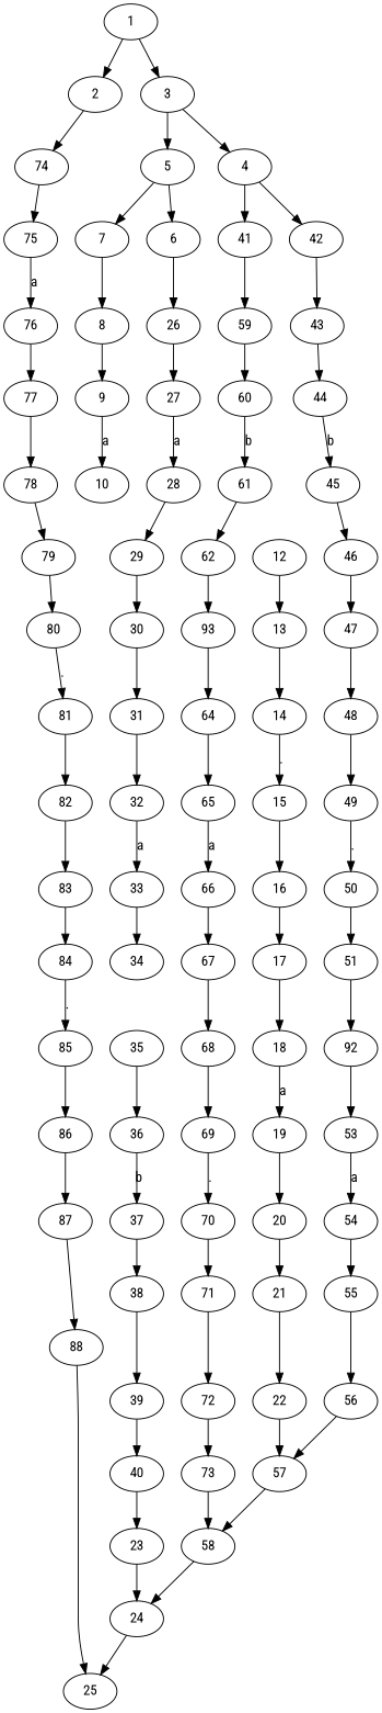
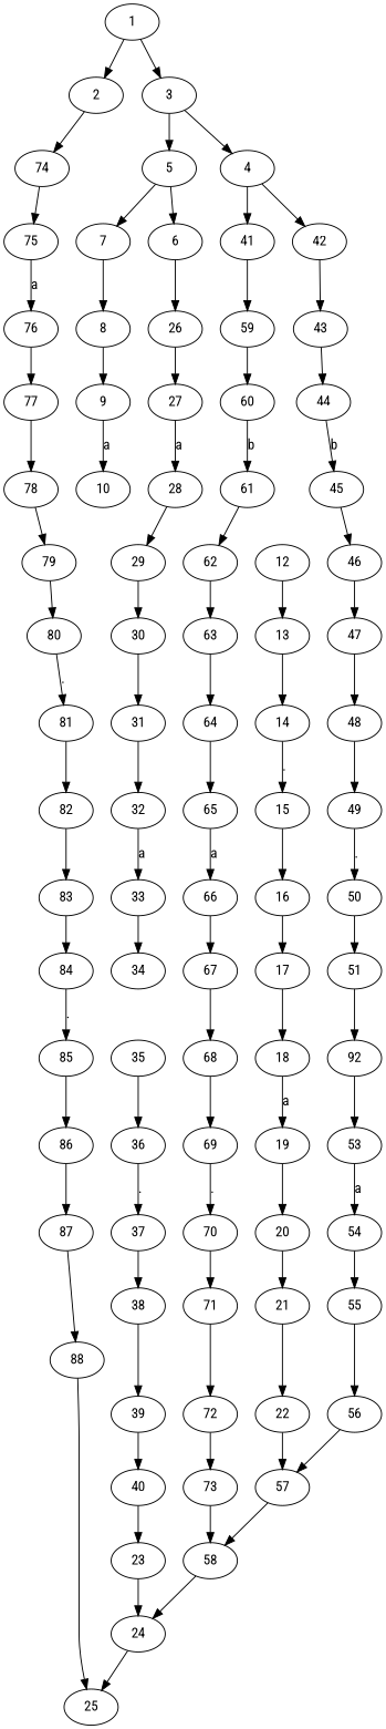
  digraph {
    fontname="Roboto Condensed"
    node [fontname="Roboto Condensed"]
    edge [fontname="Roboto Condensed"]
    n1 [label=1]
    n2 [label=2]
    n3 [label=3]
    n4 [label=74]
    n5 [label=4]
    n6 [label=5]
    n7 [label=75]
    n8 [label=41]
    n9 [label=42]
    n10 [label=6]
    n11 [label=7]
    n12 [label=59]
    n13 [label=43]
    n14 [label=26]
    n15 [label=8]
    n16 [label=27]
    n17 [label=9]
    n18 [label=10]
    n19 [label=12]
    n20 [label=13]
    n21 [label=14]
    n22 [label=15]
    n23 [label=16]
    n24 [label=17]
    n25 [label=18]
    n26 [label=19]
    n27 [label=20]
    n28 [label=21]
    n29 [label=22]
    n30 [label=57]
    n31 [label=23]
    n32 [label=24]
    n33 [label=25]
    n34 [label=28]
    n35 [label=29]
    n36 [label=30]
    n37 [label=31]
    n38 [label=32]
    n39 [label=33]
    n40 [label=34]
    n41 [label=35]
    n42 [label=36]
    n43 [label=37]
    n44 [label=38]
    n45 [label=39]
    n46 [label=40]
    n47 [label=60]
    n48 [label=44]
    n49 [label=45]
    n50 [label=46]
    n51 [label=47]
    n52 [label=48]
    n53 [label=49]
    n54 [label=50]
    n55 [label=51]
    n56 [label=92]
    n57 [label=53]
    n58 [label=54]
    n59 [label=55]
    n60 [label=56]
    n61 [label=58]
    n62 [label=61]
    n63 [label=62]
-   n64 [label=93]
+   n64 [label=63]
    n65 [label=64]
    n66 [label=65]
    n67 [label=66]
    n68 [label=67]
    n69 [label=68]
    n70 [label=69]
    n71 [label=70]
    n72 [label=71]
    n73 [label=72]
    n74 [label=73]
    n75 [label=76]
    n76 [label=77]
    n77 [label=78]
    n78 [label=79]
    n79 [label=80]
    n80 [label=81]
    n81 [label=82]
    n82 [label=83]
    n83 [label=84]
    n84 [label=85]
    n85 [label=86]
    n86 [label=87]
    n87 [label=88]
    n1 -> n2
    n1 -> n3
    n2 -> n4
    n3 -> n5
    n3 -> n6
    n4 -> n7
    n5 -> n8
    n5 -> n9
    n6 -> n10
    n6 -> n11
    n7 -> n75 [label=a]
    n8 -> n12
    n9 -> n13
    n10 -> n14
    n11 -> n15
    n12 -> n47
    n13 -> n48
    n14 -> n16
    n15 -> n17
    n16 -> n34 [label=a]
    n17 -> n18 [label=a]
    n19 -> n20
    n20 -> n21
    n21 -> n22 [label="."]
    n22 -> n23
    n23 -> n24
    n24 -> n25
    n25 -> n26 [label=a]
    n26 -> n27
    n27 -> n28
    n28 -> n29
    n29 -> n30
    n30 -> n61
    n31 -> n32
    n32 -> n33
    n34 -> n35
    n35 -> n36
    n36 -> n37
    n37 -> n38
    n38 -> n39 [label=a]
    n39 -> n40
    n41 -> n42
-   n42 -> n43 [label=b]
+   n42 -> n43 [label="."]
    n43 -> n44
    n44 -> n45
    n45 -> n46
    n46 -> n31
    n47 -> n62 [label=b]
    n48 -> n49 [label=b]
    n49 -> n50
    n50 -> n51
    n51 -> n52
    n52 -> n53
    n53 -> n54 [label="."]
    n54 -> n55
    n55 -> n56
    n56 -> n57
    n57 -> n58 [label=a]
    n58 -> n59
    n59 -> n60
    n60 -> n30
    n61 -> n32
    n62 -> n63
    n63 -> n64
    n64 -> n65
    n65 -> n66
    n66 -> n67 [label=a]
    n67 -> n68
    n68 -> n69
    n69 -> n70
    n70 -> n71 [label="."]
    n71 -> n72
    n72 -> n73
    n73 -> n74
    n74 -> n61
    n75 -> n76
    n76 -> n77
    n77 -> n78
    n78 -> n79
    n79 -> n80 [label="."]
    n80 -> n81
    n81 -> n82
    n82 -> n83
    n83 -> n84 [label="."]
    n84 -> n85
    n85 -> n86
    n86 -> n87
    n87 -> n33
  }
